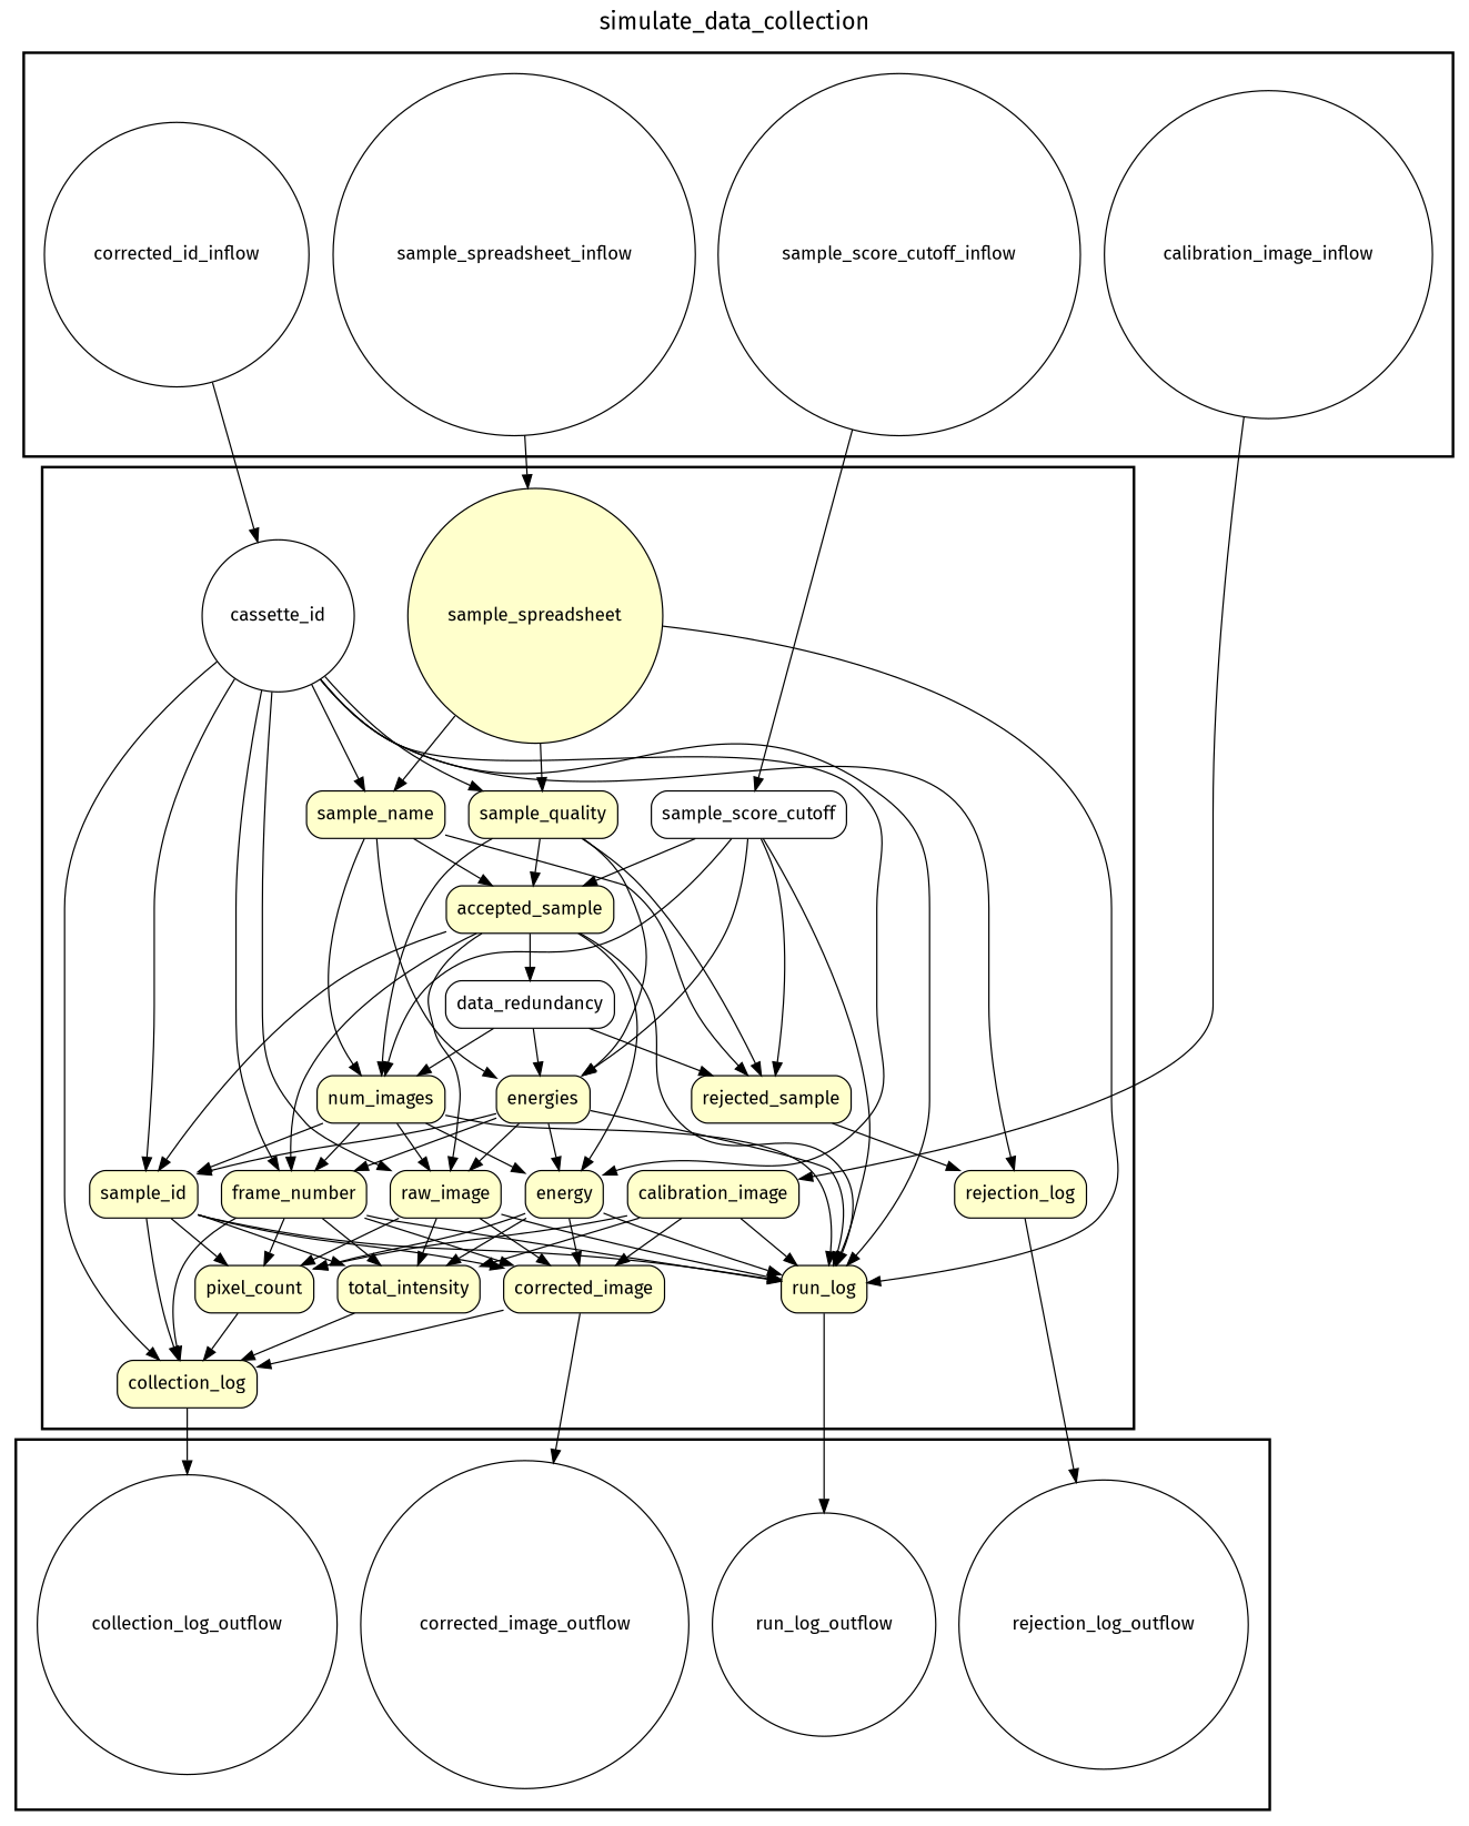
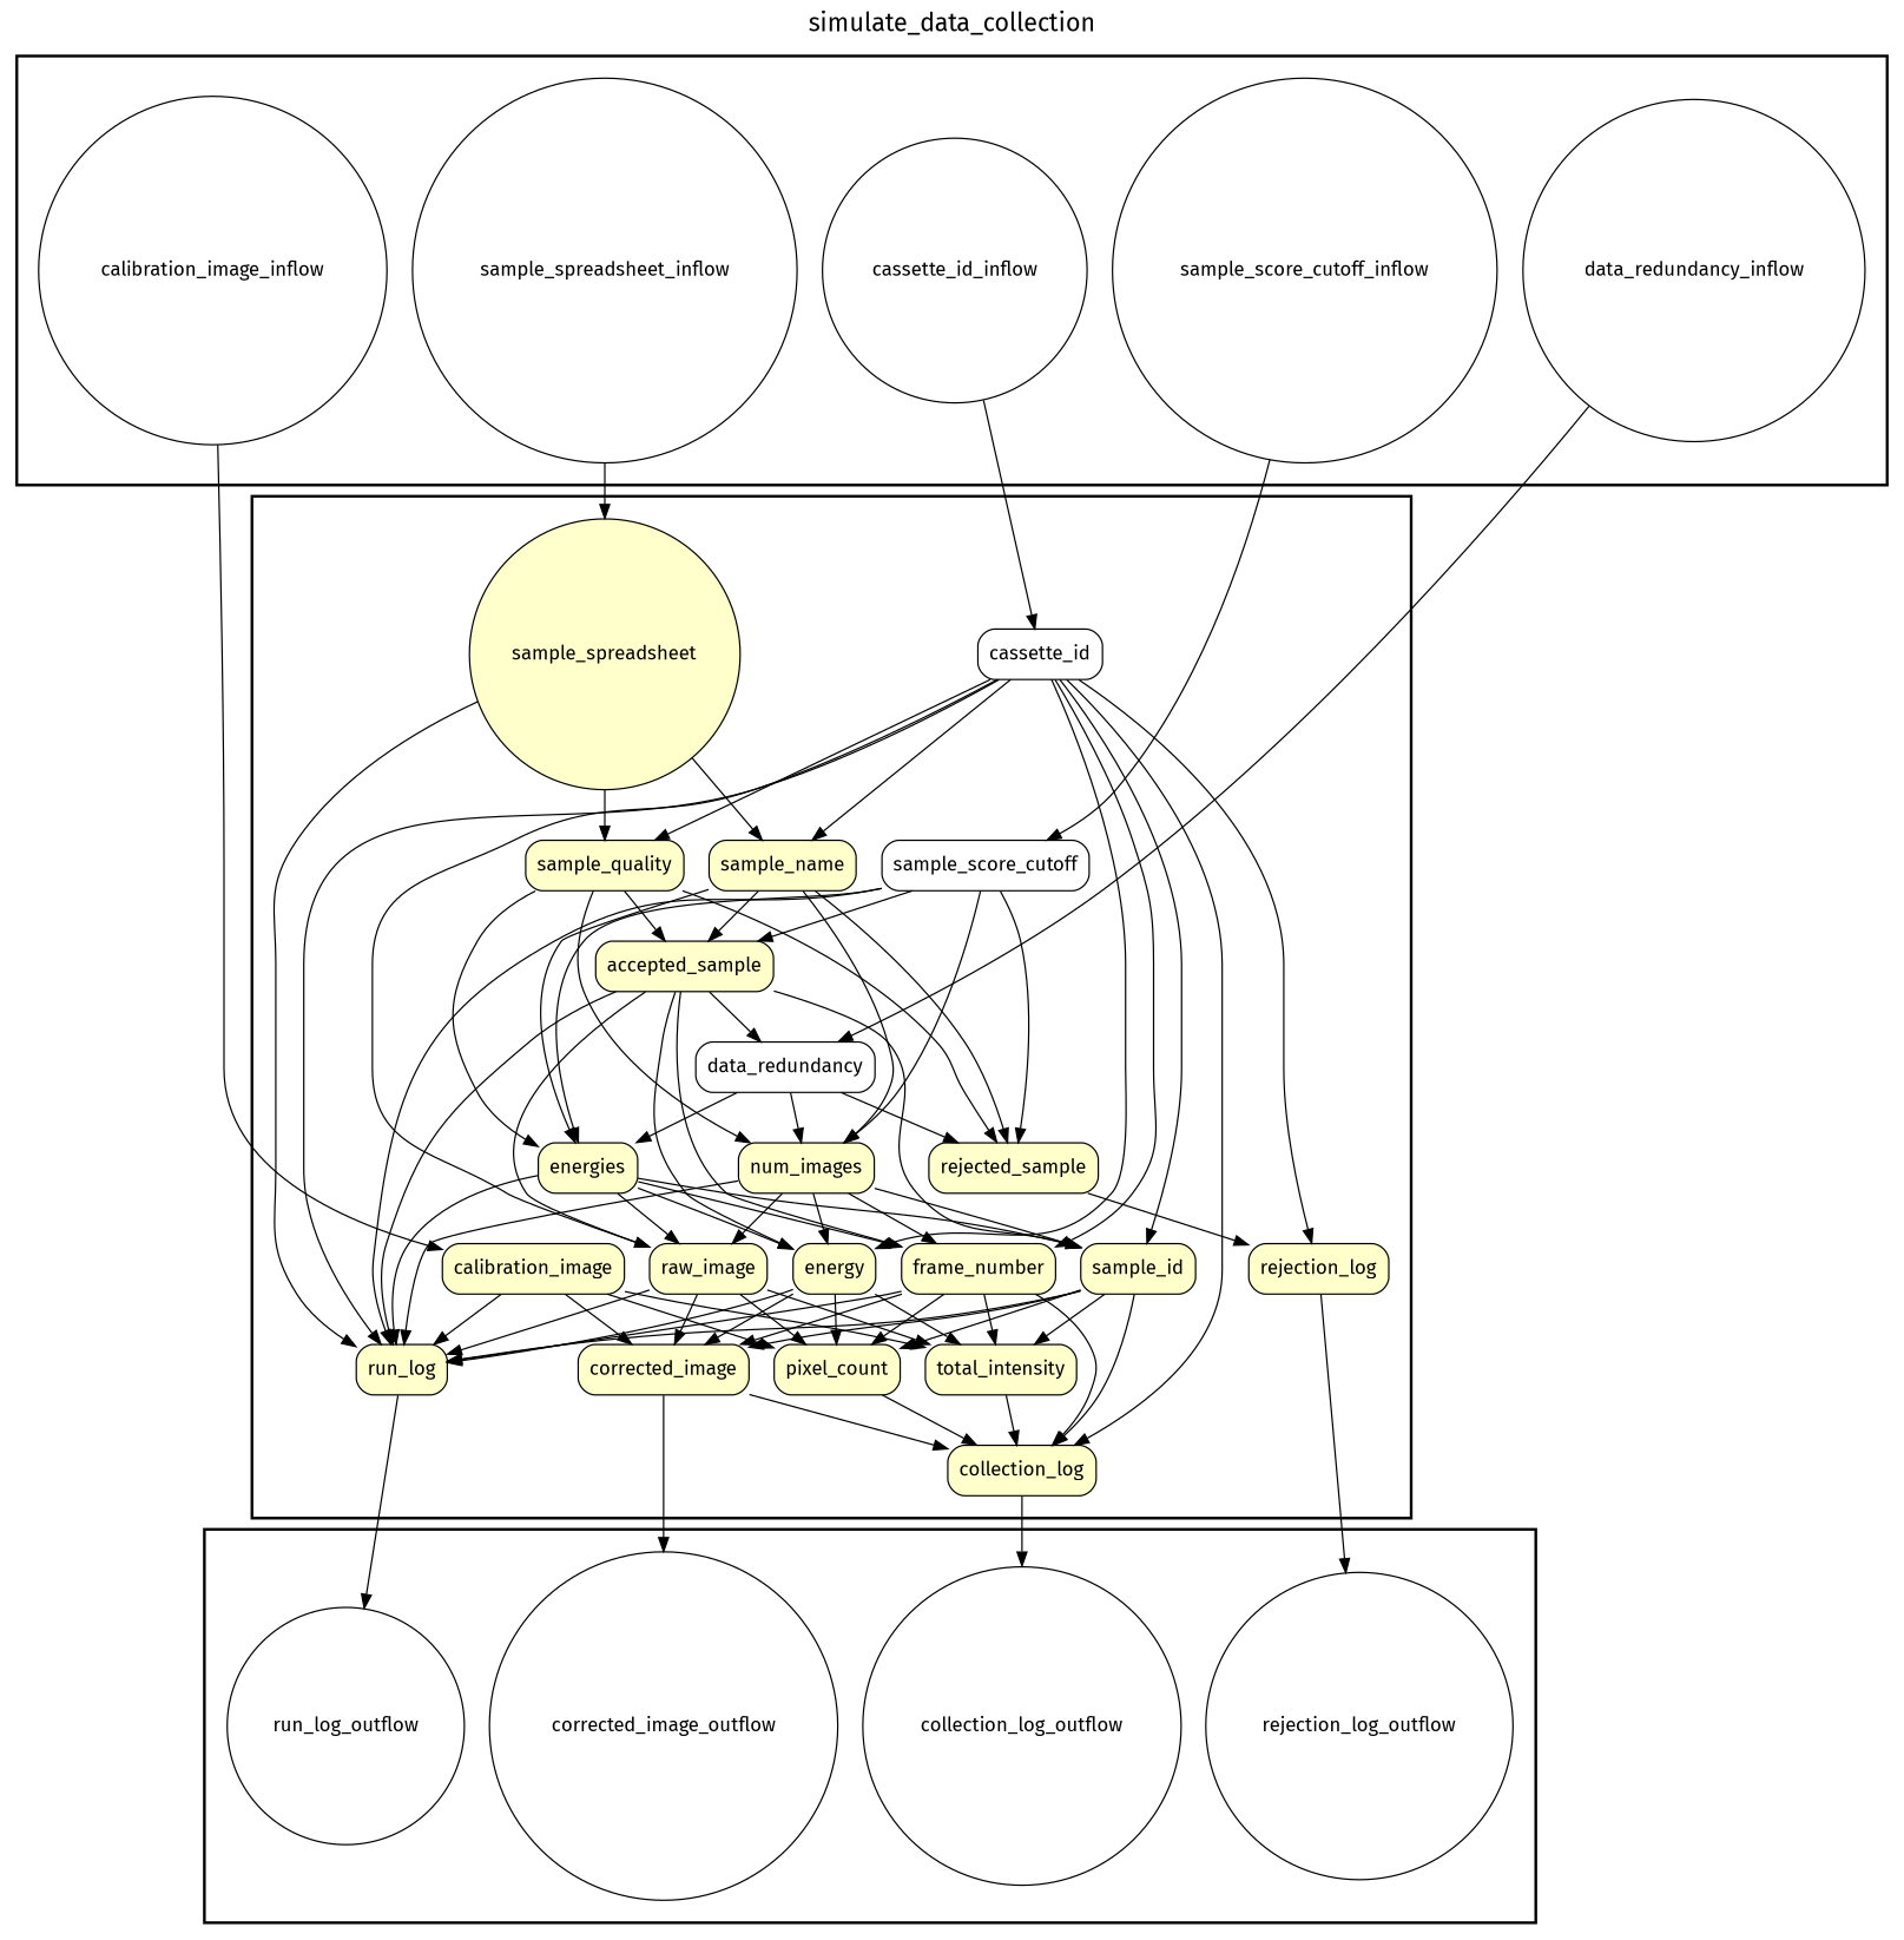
  digraph {
    fontname="Fira Sans"
    fontsize=18
    label=simulate_data_collection
    labelloc=t
    rankdir=TB
    node [fillcolor="#FFFFCC" fontname="Fira Sans" peripheries=1 shape=box style="rounded,filled"]
    edge [fontname="Fira Sans"]
    run_log
    sample_spreadsheet [shape=circle]
    sample_name
    sample_quality
    accepted_sample
    rejected_sample
    num_images
    energies
    rejection_log
    sample_id
    energy
    frame_number
    raw_image
    calibration_image
    corrected_image
    total_intensity
    pixel_count
    collection_log
    data_redundancy [fillcolor="#FFFFFF"]
-   cassette_id [fillcolor="#FFFFFF" shape=circle]
+   cassette_id [fillcolor="#FFFFFF"]
    sample_score_cutoff [fillcolor="#FFFFFF"]
    calibration_image_inflow [fillcolor="#FFFFFF" shape=circle width=0.2 style=""]
+   data_redundancy_inflow [fillcolor="#FFFFFF" shape=circle width=0.2 style=""]
    sample_spreadsheet_inflow [fillcolor="#FFFFFF" shape=circle width=0.2 style=""]
-   cassette_id_inflow [fillcolor="#FFFFFF" shape=circle width=0.2 label=corrected_id_inflow style=""]
+   cassette_id_inflow [fillcolor="#FFFFFF" shape=circle width=0.2 style=""]
    sample_score_cutoff_inflow [fillcolor="#FFFFFF" shape=circle width=0.2 style=""]
    rejection_log_outflow [fillcolor="#FFFFFF" shape=circle width=0.2 style=""]
    collection_log_outflow [fillcolor="#FFFFFF" shape=circle width=0.2 style=""]
    run_log_outflow [fillcolor="#FFFFFF" shape=circle width=0.2 style=""]
    corrected_image_outflow [fillcolor="#FFFFFF" shape=circle width=0.2 style=""]
    subgraph cluster_1 {
      color=black
      label=""
      penwidth=2
      subgraph cluster_2 {
        color=black
        label=""
        penwidth=0
        run_log
        sample_spreadsheet
        sample_name
        sample_quality
        accepted_sample
        rejected_sample
        num_images
        energies
        rejection_log
        sample_id
        energy
        frame_number
        raw_image
        calibration_image
        corrected_image
        total_intensity
        pixel_count
        collection_log
        data_redundancy
        cassette_id
        sample_score_cutoff
      }
    }
    subgraph cluster_3 {
      label=""
      penwidth=2
      subgraph cluster_4 {
        label=""
        penwidth=0
        calibration_image_inflow
+       data_redundancy_inflow
        sample_spreadsheet_inflow
        cassette_id_inflow
        sample_score_cutoff_inflow
      }
    }
    subgraph cluster_5 {
      label=""
      penwidth=2
      subgraph cluster_6 {
        label=""
        penwidth=0
        rejection_log_outflow
        collection_log_outflow
        run_log_outflow
        corrected_image_outflow
      }
    }
    run_log -> run_log_outflow
    sample_spreadsheet -> run_log
    sample_spreadsheet -> sample_name
    sample_spreadsheet -> sample_quality
    sample_name -> accepted_sample
    sample_name -> rejected_sample
    sample_name -> num_images
    sample_name -> energies
    sample_quality -> accepted_sample
    sample_quality -> rejected_sample
    sample_quality -> num_images
    sample_quality -> energies
    accepted_sample -> run_log
    accepted_sample -> sample_id
    accepted_sample -> energy
    accepted_sample -> frame_number
    accepted_sample -> raw_image
    accepted_sample -> data_redundancy
    rejected_sample -> rejection_log
    num_images -> run_log
    num_images -> sample_id
    num_images -> energy
    num_images -> frame_number
    num_images -> raw_image
    energies -> run_log
    energies -> sample_id
    energies -> energy
    energies -> frame_number
    energies -> raw_image
    rejection_log -> rejection_log_outflow
    sample_id -> run_log
    sample_id -> corrected_image
    sample_id -> total_intensity
    sample_id -> pixel_count
    sample_id -> collection_log
    energy -> run_log
    energy -> corrected_image
    energy -> total_intensity
    energy -> pixel_count
    frame_number -> run_log
    frame_number -> corrected_image
    frame_number -> total_intensity
    frame_number -> pixel_count
    frame_number -> collection_log
    raw_image -> run_log
    raw_image -> corrected_image
    raw_image -> total_intensity
    raw_image -> pixel_count
    calibration_image -> run_log
    calibration_image -> corrected_image
    calibration_image -> total_intensity
    calibration_image -> pixel_count
    corrected_image -> collection_log
    corrected_image -> corrected_image_outflow
    total_intensity -> collection_log
    pixel_count -> collection_log
    collection_log -> collection_log_outflow
    data_redundancy -> rejected_sample
    data_redundancy -> num_images
    data_redundancy -> energies
    cassette_id -> run_log
    cassette_id -> sample_name
    cassette_id -> sample_quality
    cassette_id -> rejection_log
    cassette_id -> sample_id
    cassette_id -> energy
    cassette_id -> frame_number
    cassette_id -> raw_image
    cassette_id -> collection_log
    sample_score_cutoff -> run_log
    sample_score_cutoff -> accepted_sample
    sample_score_cutoff -> rejected_sample
    sample_score_cutoff -> num_images
    sample_score_cutoff -> energies
    calibration_image_inflow -> calibration_image
+   data_redundancy_inflow -> data_redundancy
    sample_spreadsheet_inflow -> sample_spreadsheet
    cassette_id_inflow -> cassette_id
    sample_score_cutoff_inflow -> sample_score_cutoff
  }
